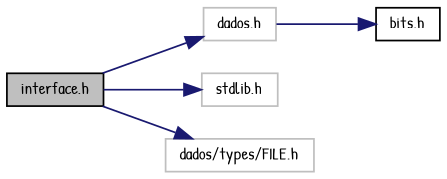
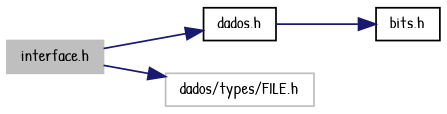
  digraph {
    fontname="Patrick Hand"
    rankdir=LR
    node [color=black fillcolor=white fontname="Patrick Hand" fontsize=10 shape=record style=filled]
    edge [color=midnightblue fontname="Patrick Hand" fontsize=10 labelfontname=Helvetica labelfontsize=10 style=solid]
-   n1 [fillcolor=grey75 fontcolor=black height=0.2 label="interface.h" width=0.4]
-   n2 [color=grey75 height=0.2 label="dados.h" width=0.4]
-   n3 [color=grey75 height=0.2 label="stdlib.h" width=0.4]
+   n1 [color=grey75 fillcolor=grey75 fontcolor=black height=0.2 label="interface.h" width=0.4]
+   n2 [height=0.2 label="dados.h" width=0.4]
    n4 [color=grey75 height=0.2 label="dados/types/FILE.h" width=0.4]
    n5 [height=0.2 label="bits.h" width=0.4]
    n1 -> n2
-   n1 -> n3
    n1 -> n4
    n2 -> n5
  }
